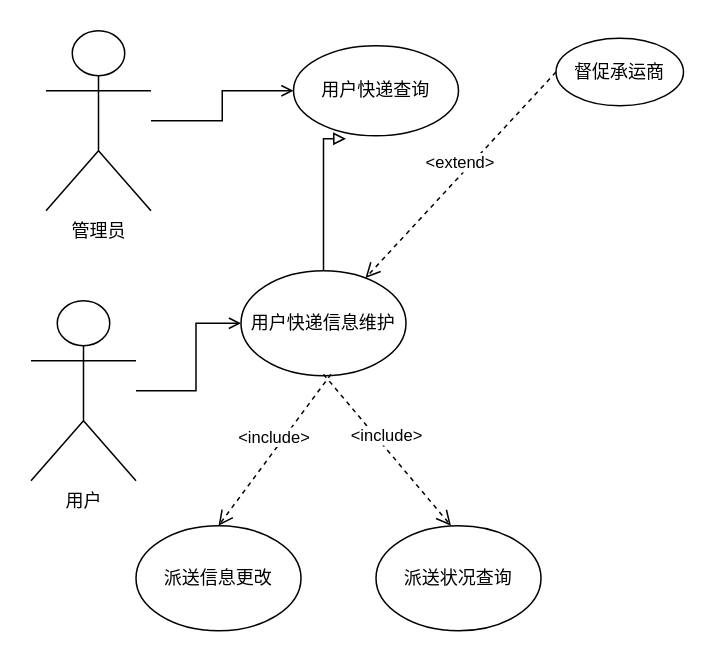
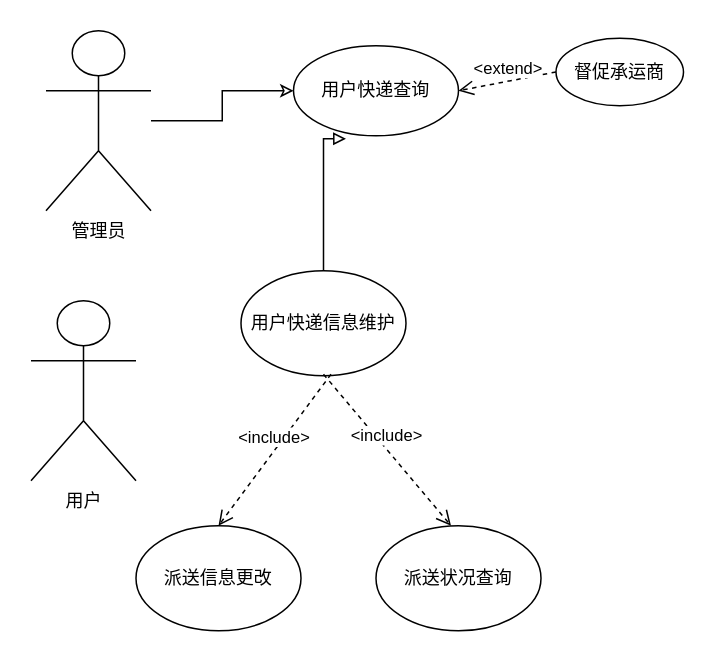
  <mxCell id="0" />
  <mxCell id="1" parent="0" />
  <mxCell id="2" value="用户快递查询" style="ellipse;whiteSpace=wrap;html=1;shadow=0;comic=0;gradientColor=none;" vertex="1" parent="1"><mxGeometry x="195" y="30" width="110" height="60" as="geometry" /></mxCell>
- <mxCell id="3" style="edgeStyle=orthogonalEdgeStyle;rounded=0;orthogonalLoop=1;jettySize=auto;html=1;endArrow=open;endFill=0;" edge="1" parent="1" source="4" target="2"><mxGeometry relative="1" as="geometry" /></mxCell>
+ <mxCell id="3" style="edgeStyle=orthogonalEdgeStyle;rounded=0;orthogonalLoop=1;jettySize=auto;html=1;endArrow=classic;endFill=0;" edge="1" parent="1" source="4" target="2"><mxGeometry relative="1" as="geometry" /></mxCell>
  <mxCell id="4" value="管理员" style="shape=umlActor;verticalLabelPosition=bottom;labelBackgroundColor=#ffffff;verticalAlign=top;html=1;outlineConnect=0;" vertex="1" parent="1"><mxGeometry x="30" y="20" width="70" height="120" as="geometry" /></mxCell>
- <mxCell id="5" style="edgeStyle=orthogonalEdgeStyle;rounded=0;orthogonalLoop=1;jettySize=auto;html=1;entryX=0;entryY=0.5;entryDx=0;entryDy=0;endArrow=open;endFill=0;" edge="1" parent="1" source="6" target="8"><mxGeometry relative="1" as="geometry"><Array as="points"><mxPoint x="130" y="260" /><mxPoint x="130" y="215" /></Array></mxGeometry></mxCell>
  <mxCell id="6" value="用户" style="shape=umlActor;verticalLabelPosition=bottom;labelBackgroundColor=#ffffff;verticalAlign=top;html=1;outlineConnect=0;" vertex="1" parent="1"><mxGeometry x="20" y="200" width="70" height="120" as="geometry" /></mxCell>
  <mxCell id="7" style="edgeStyle=orthogonalEdgeStyle;rounded=0;orthogonalLoop=1;jettySize=auto;html=1;exitX=0.5;exitY=0;exitDx=0;exitDy=0;entryX=0.318;entryY=1.033;entryDx=0;entryDy=0;entryPerimeter=0;endArrow=block;endFill=0;" edge="1" parent="1" source="8" target="2"><mxGeometry relative="1" as="geometry"><Array as="points"><mxPoint x="215" y="92" /></Array></mxGeometry></mxCell>
  <mxCell id="8" value="用户快递信息维护" style="ellipse;whiteSpace=wrap;html=1;shadow=0;comic=0;gradientColor=none;" vertex="1" parent="1"><mxGeometry x="160" y="180" width="110" height="70" as="geometry" /></mxCell>
  <mxCell id="9" value="派送信息更改" style="ellipse;whiteSpace=wrap;html=1;shadow=0;comic=0;gradientColor=none;" vertex="1" parent="1"><mxGeometry x="90" y="350" width="110" height="70" as="geometry" /></mxCell>
  <mxCell id="10" value="&amp;lt;include&amp;gt;" style="html=1;verticalAlign=bottom;endArrow=open;dashed=1;endSize=8;entryX=0.5;entryY=0;entryDx=0;entryDy=0;" edge="1" parent="1" target="9"><mxGeometry relative="1" as="geometry"><mxPoint x="220" y="249" as="sourcePoint" /><mxPoint x="140" y="249" as="targetPoint" /></mxGeometry></mxCell>
  <mxCell id="11" value="&amp;lt;include&amp;gt;" style="html=1;verticalAlign=bottom;endArrow=open;dashed=1;endSize=8;" edge="1" parent="1"><mxGeometry relative="1" as="geometry"><mxPoint x="215" y="249" as="sourcePoint" /><mxPoint x="300" y="350" as="targetPoint" /></mxGeometry></mxCell>
  <mxCell id="12" value="派送状况查询" style="ellipse;whiteSpace=wrap;html=1;shadow=0;comic=0;gradientColor=none;" vertex="1" parent="1"><mxGeometry x="250" y="350" width="110" height="70" as="geometry" /></mxCell>
- <mxCell id="13" value="&amp;lt;extend&amp;gt;" style="html=1;verticalAlign=bottom;endArrow=open;dashed=1;endSize=8;exitX=0;exitY=0.5;exitDx=0;exitDy=0;" edge="1" parent="1" source="14" target="8"><mxGeometry relative="1" as="geometry"><mxPoint x="289.5" y="60" as="sourcePoint" /><mxPoint x="290" y="120" as="targetPoint" /></mxGeometry></mxCell>
+ <mxCell id="13" value="&amp;lt;extend&amp;gt;" style="html=1;verticalAlign=bottom;endArrow=open;dashed=1;endSize=8;exitX=0;exitY=0.5;exitDx=0;exitDy=0;entryX=1;entryY=0.5;entryDx=0;entryDy=0;" edge="1" parent="1" source="14" target="2"><mxGeometry relative="1" as="geometry"><mxPoint x="289.5" y="60" as="sourcePoint" /><mxPoint x="290" y="120" as="targetPoint" /></mxGeometry></mxCell>
  <mxCell id="14" value="督促承运商" style="ellipse;whiteSpace=wrap;html=1;shadow=0;comic=0;gradientColor=none;" vertex="1" parent="1"><mxGeometry x="370" y="25" width="85" height="45" as="geometry" /></mxCell>
